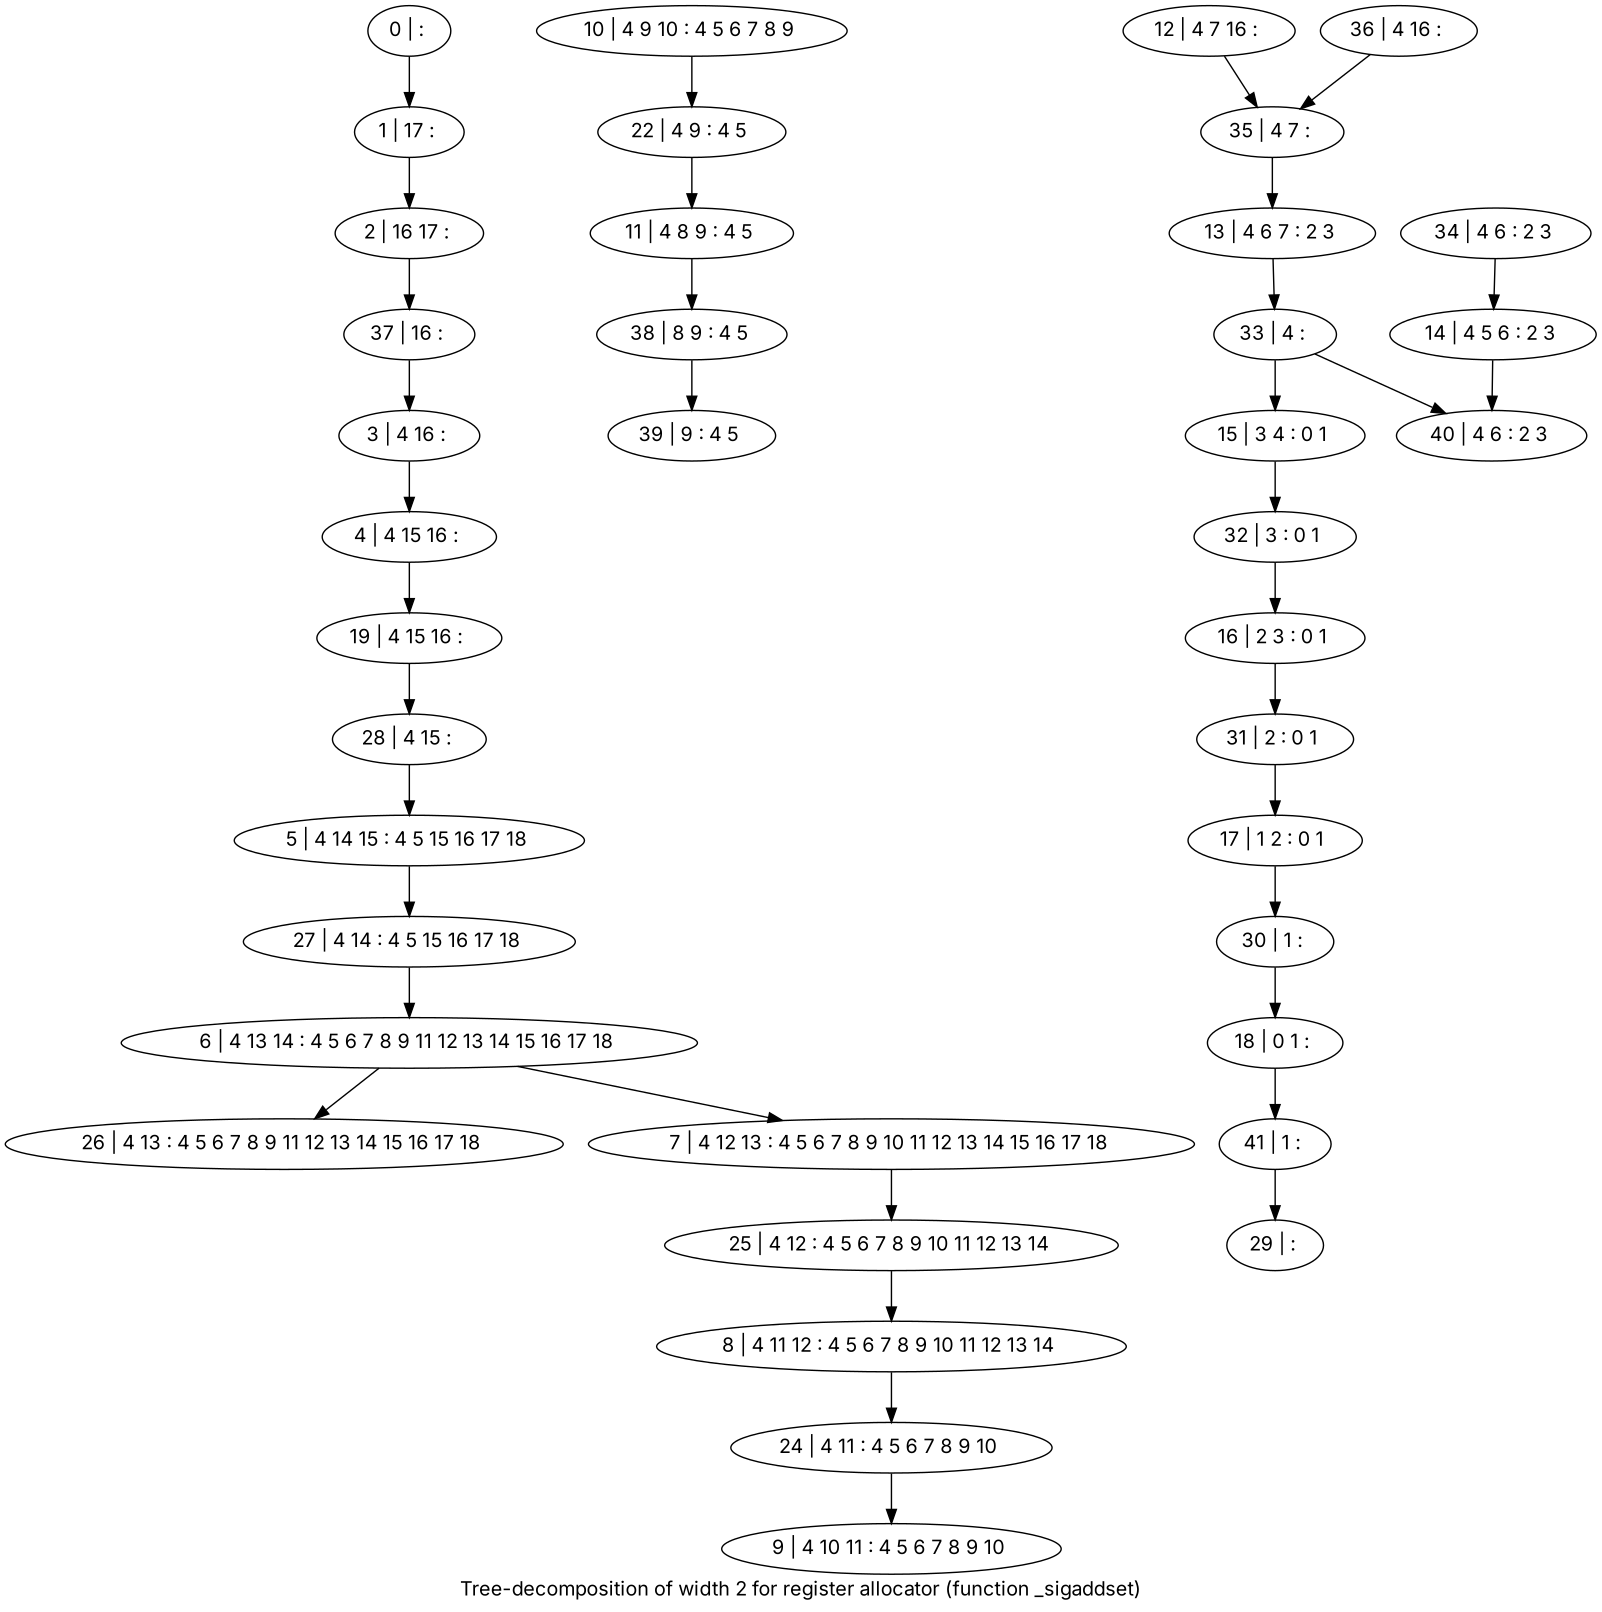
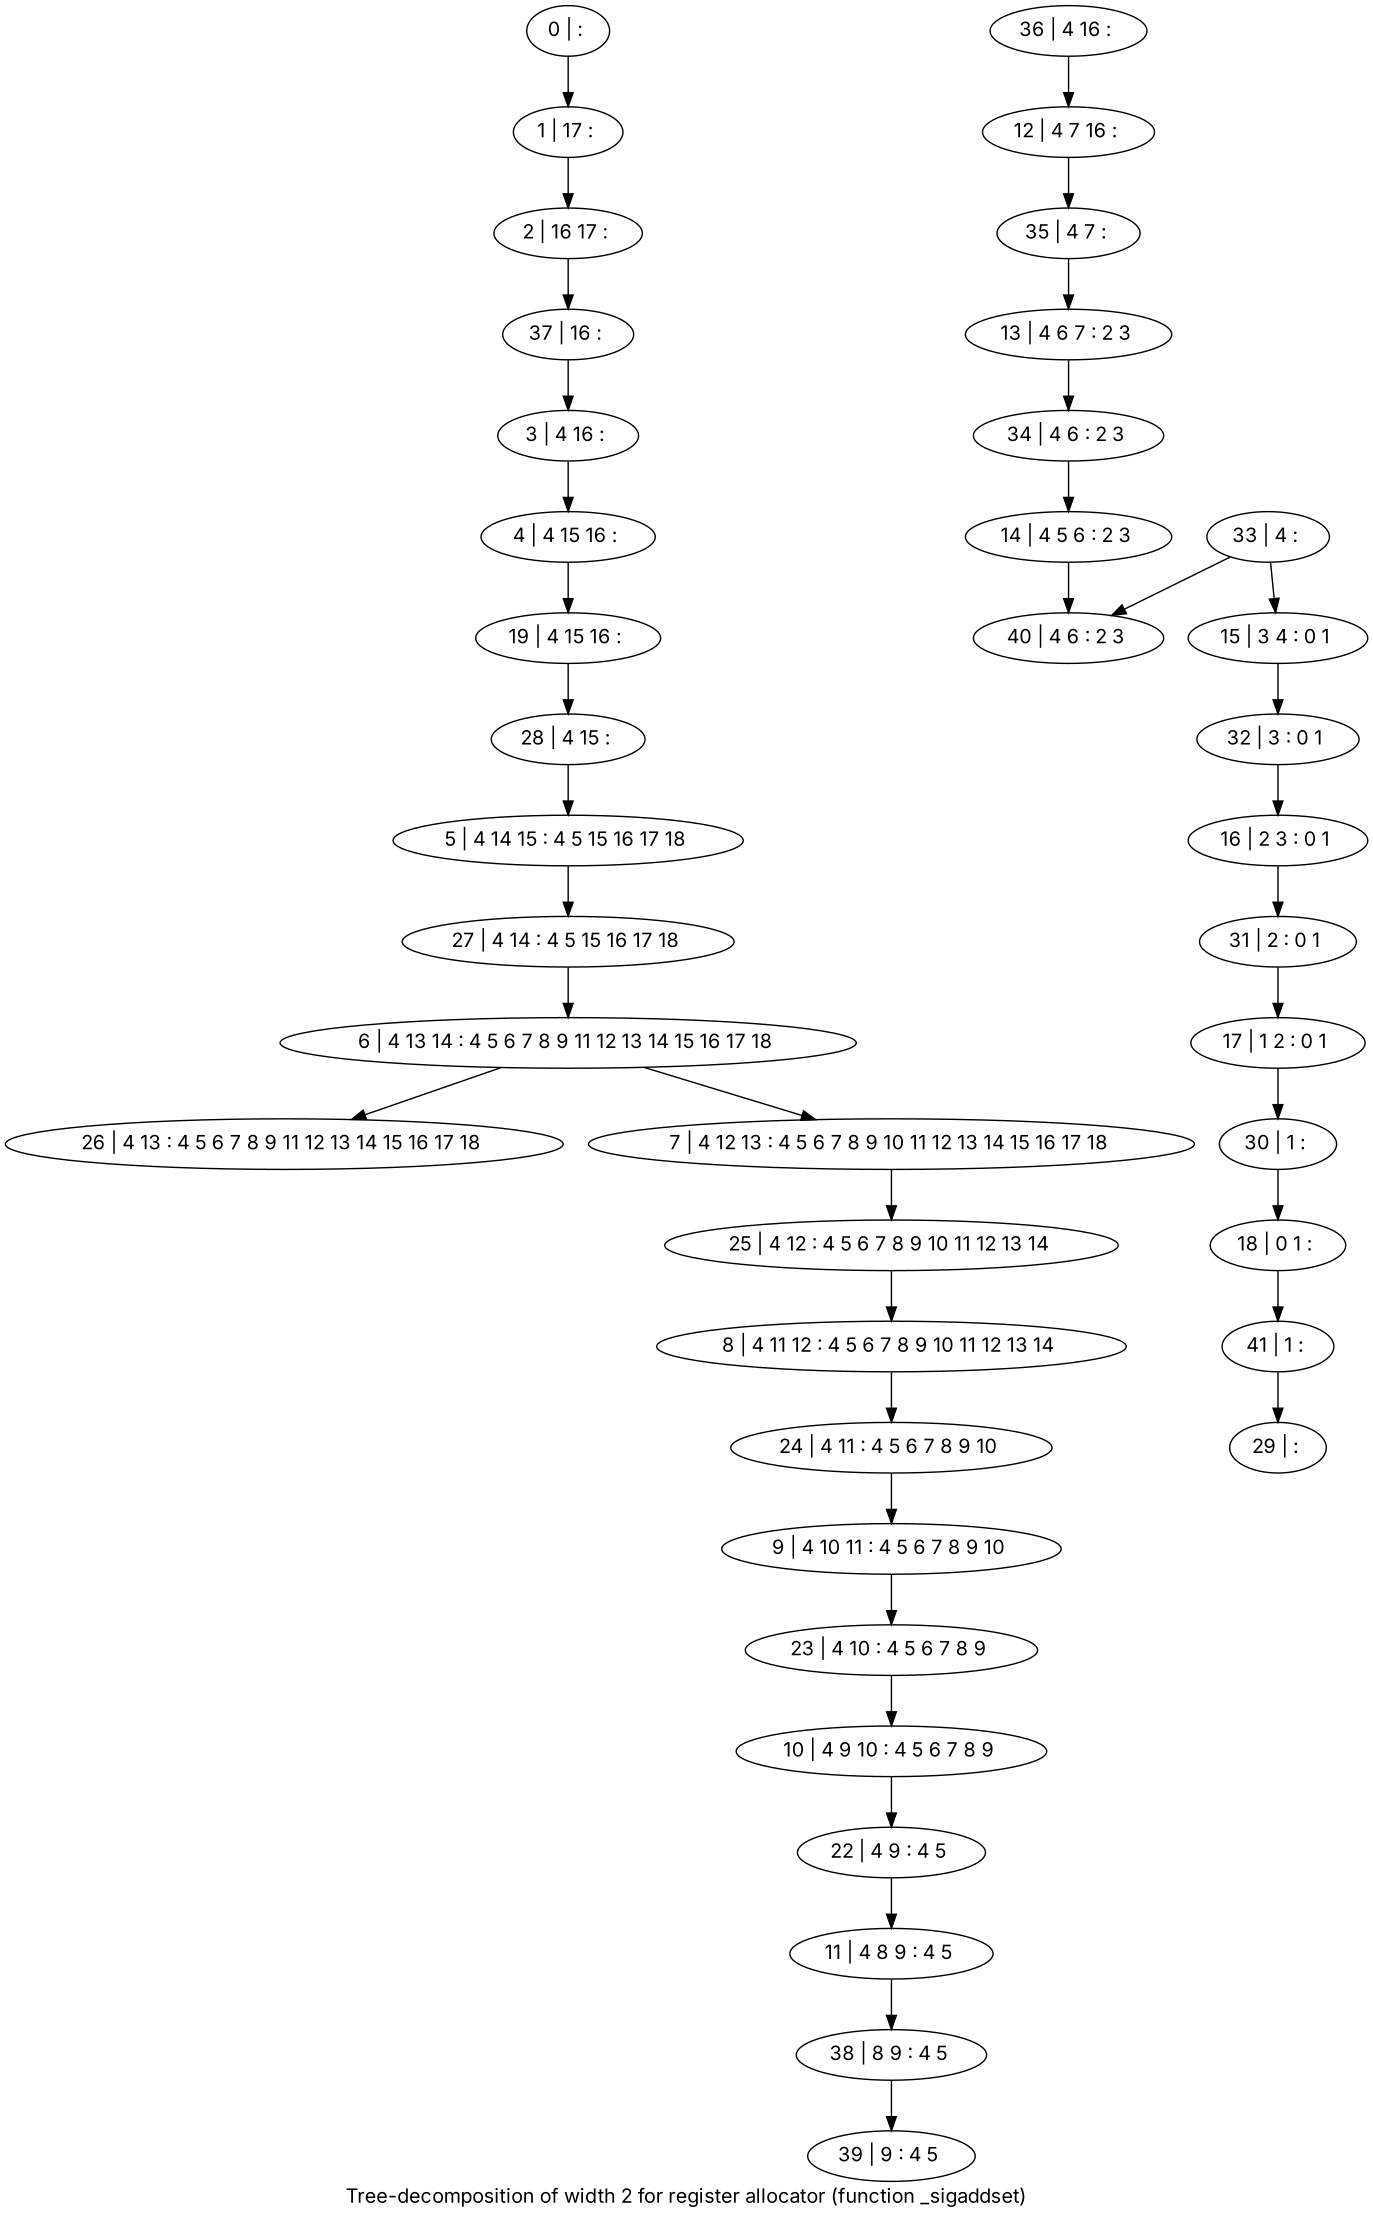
  digraph {
    fontname=Inter
    label="Tree-decomposition of width 2 for register allocator (function _sigaddset)"
    node [fontname=Inter]
    edge [fontname=Inter]
    n1 [label="0 | : "]
    n2 [label="1 | 17 : "]
    n3 [label="2 | 16 17 : "]
    n4 [label="37 | 16 : "]
    n5 [label="3 | 4 16 : "]
    n6 [label="4 | 4 15 16 : "]
    n7 [label="19 | 4 15 16 : "]
    n8 [label="28 | 4 15 : "]
    n9 [label="5 | 4 14 15 : 4 5 15 16 17 18 "]
    n10 [label="27 | 4 14 : 4 5 15 16 17 18 "]
    n11 [label="6 | 4 13 14 : 4 5 6 7 8 9 11 12 13 14 15 16 17 18 "]
    n12 [label="26 | 4 13 : 4 5 6 7 8 9 11 12 13 14 15 16 17 18 "]
    n13 [label="7 | 4 12 13 : 4 5 6 7 8 9 10 11 12 13 14 15 16 17 18 "]
    n14 [label="25 | 4 12 : 4 5 6 7 8 9 10 11 12 13 14 "]
    n15 [label="8 | 4 11 12 : 4 5 6 7 8 9 10 11 12 13 14 "]
    n16 [label="24 | 4 11 : 4 5 6 7 8 9 10 "]
    n17 [label="9 | 4 10 11 : 4 5 6 7 8 9 10 "]
+   n18 [label="23 | 4 10 : 4 5 6 7 8 9 "]
    n19 [label="10 | 4 9 10 : 4 5 6 7 8 9 "]
    n20 [label="22 | 4 9 : 4 5 "]
    n21 [label="11 | 4 8 9 : 4 5 "]
    n22 [label="38 | 8 9 : 4 5 "]
    n23 [label="39 | 9 : 4 5 "]
    n24 [label="12 | 4 7 16 : "]
    n25 [label="35 | 4 7 : "]
    n26 [label="13 | 4 6 7 : 2 3 "]
    n27 [label="34 | 4 6 : 2 3 "]
    n28 [label="14 | 4 5 6 : 2 3 "]
    n29 [label="40 | 4 6 : 2 3 "]
    n30 [label="15 | 3 4 : 0 1 "]
    n31 [label="32 | 3 : 0 1 "]
    n32 [label="16 | 2 3 : 0 1 "]
    n33 [label="31 | 2 : 0 1 "]
    n34 [label="17 | 1 2 : 0 1 "]
    n35 [label="30 | 1 : "]
    n36 [label="18 | 0 1 : "]
    n37 [label="41 | 1 : "]
    n38 [label="29 | : "]
    n39 [label="36 | 4 16 : "]
    n40 [label="33 | 4 : "]
    n1 -> n2
    n2 -> n3
    n3 -> n4
    n4 -> n5
    n5 -> n6
    n6 -> n7
    n7 -> n8
    n8 -> n9
    n9 -> n10
    n10 -> n11
    n11 -> n12
    n11 -> n13
    n13 -> n14
    n14 -> n15
    n15 -> n16
    n16 -> n17
+   n17 -> n18
+   n18 -> n19
    n19 -> n20
    n20 -> n21
    n21 -> n22
    n22 -> n23
    n24 -> n25
    n25 -> n26
-   n26 -> n40
+   n26 -> n27
    n27 -> n28
    n28 -> n29
    n30 -> n31
    n31 -> n32
    n32 -> n33
    n33 -> n34
    n34 -> n35
    n35 -> n36
    n36 -> n37
    n37 -> n38
-   n39 -> n25
+   n39 -> n24
    n40 -> n29
    n40 -> n30
  }
